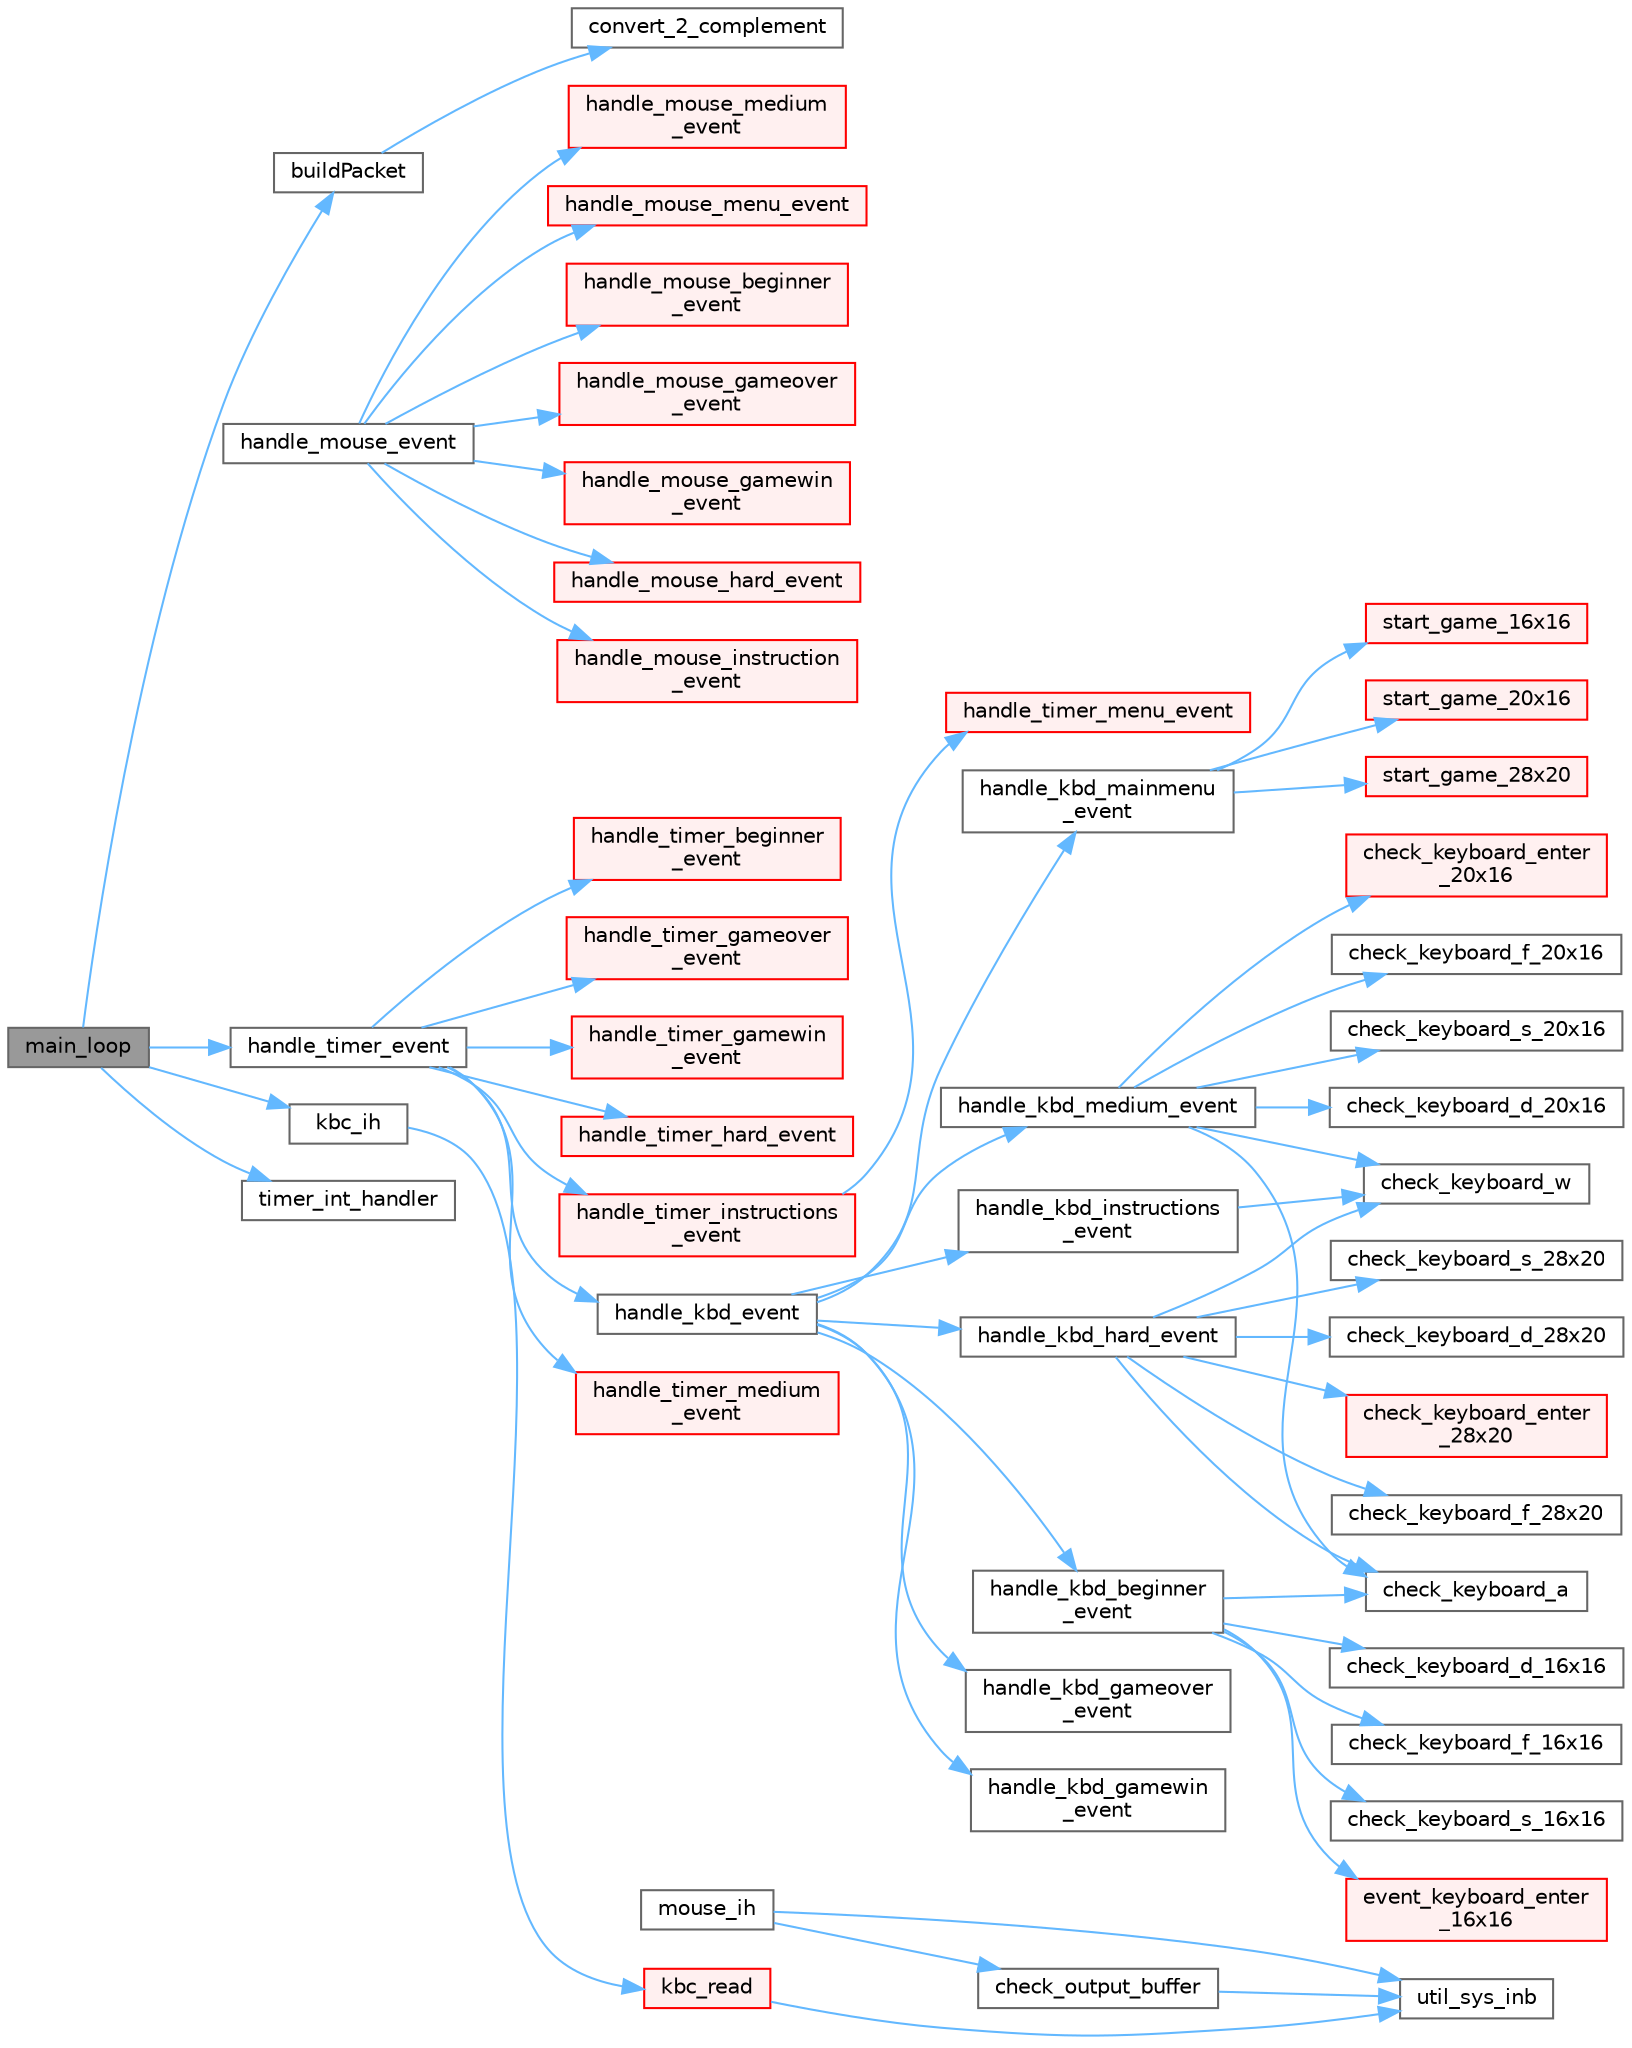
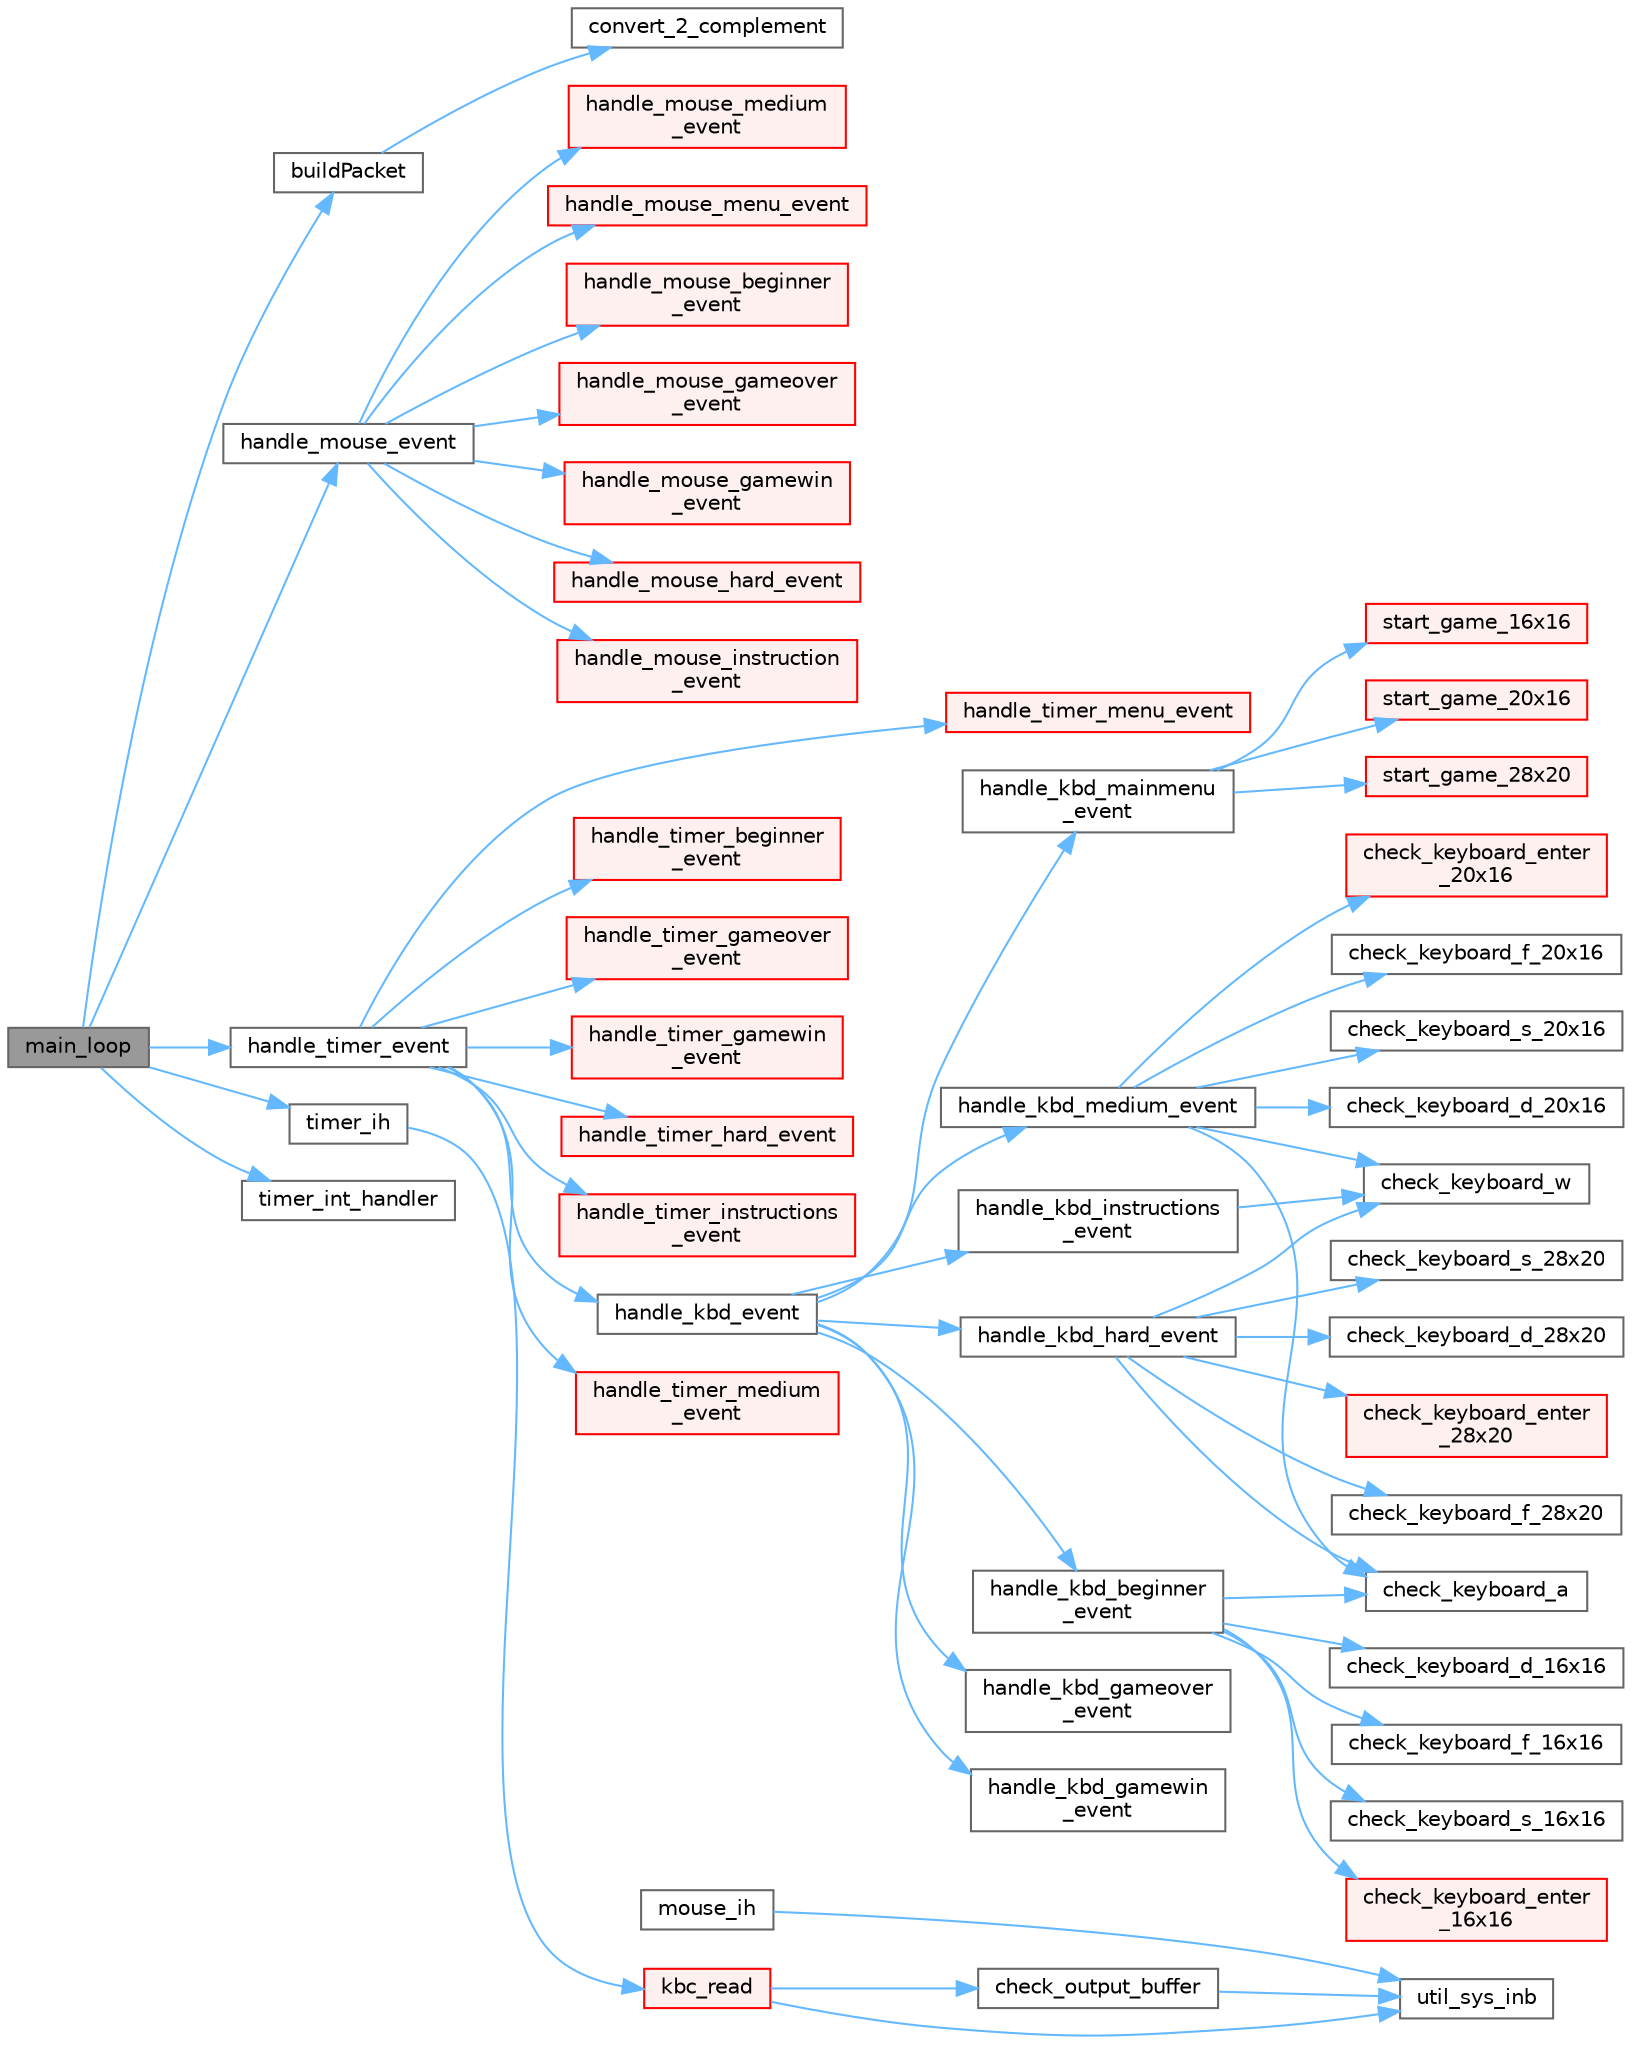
  digraph {
    rankdir=LR
    node [color=grey40 fillcolor=white fontname=Helvetica fontsize=10 shape=box style=filled]
    edge [color=steelblue1 fontname=Helvetica fontsize=10 labelfontname=Helvetica labelfontsize=10 style=solid]
    n1 [color=gray40 fillcolor=grey60 fontcolor=black height=0.2 label=main_loop width=0.4]
    n2 [height=0.2 label=buildPacket width=0.4]
    n3 [height=0.2 label=handle_mouse_event width=0.4]
    n4 [height=0.2 label=handle_timer_event width=0.4]
-   n5 [height=0.2 label=kbc_ih width=0.4]
+   n5 [height=0.2 label=timer_ih width=0.4]
    n6 [height=0.2 label=timer_int_handler width=0.4]
    n7 [height=0.2 label=convert_2_complement width=0.4]
    n8 [height=0.2 label=handle_kbd_event width=0.4]
    n9 [height=0.2 label="handle_kbd_beginner\l_event" width=0.4]
    n10 [height=0.2 label="handle_kbd_gameover\l_event" width=0.4]
    n11 [height=0.2 label="handle_kbd_gamewin\l_event" width=0.4]
    n12 [height=0.2 label=handle_kbd_hard_event width=0.4]
    n13 [height=0.2 label="handle_kbd_instructions\l_event" width=0.4]
    n14 [height=0.2 label="handle_kbd_mainmenu\l_event" width=0.4]
    n15 [height=0.2 label=handle_kbd_medium_event width=0.4]
    n16 [color=red fillcolor="#FFF0F0" height=0.2 label="handle_mouse_beginner\l_event" width=0.4]
    n17 [color=red fillcolor="#FFF0F0" height=0.2 label="handle_mouse_gameover\l_event" width=0.4]
    n18 [color=red fillcolor="#FFF0F0" height=0.2 label="handle_mouse_gamewin\l_event" width=0.4]
    n19 [color=red fillcolor="#FFF0F0" height=0.2 label=handle_mouse_hard_event width=0.4]
    n20 [color=red fillcolor="#FFF0F0" height=0.2 label="handle_mouse_instruction\l_event" width=0.4]
    n21 [color=red fillcolor="#FFF0F0" height=0.2 label="handle_mouse_medium\l_event" width=0.4]
    n22 [color=red fillcolor="#FFF0F0" height=0.2 label=handle_mouse_menu_event width=0.4]
    n23 [color=red fillcolor="#FFF0F0" height=0.2 label="handle_timer_beginner\l_event" width=0.4]
    n24 [color=red fillcolor="#FFF0F0" height=0.2 label="handle_timer_gameover\l_event" width=0.4]
    n25 [color=red fillcolor="#FFF0F0" height=0.2 label="handle_timer_gamewin\l_event" width=0.4]
    n26 [color=red fillcolor="#FFF0F0" height=0.2 label=handle_timer_hard_event width=0.4]
    n27 [color=red fillcolor="#FFF0F0" height=0.2 label="handle_timer_instructions\l_event" width=0.4]
    n28 [color=red fillcolor="#FFF0F0" height=0.2 label="handle_timer_medium\l_event" width=0.4]
    n29 [color=red fillcolor="#FFF0F0" height=0.2 label=handle_timer_menu_event width=0.4]
    n30 [color=red fillcolor="#FFF0F0" height=0.2 label=kbc_read width=0.4]
    n31 [height=0.2 label=mouse_ih width=0.4]
    n32 [height=0.2 label=util_sys_inb width=0.4]
    n33 [height=0.2 label=check_output_buffer width=0.4]
    n34 [height=0.2 label=check_keyboard_a width=0.4]
    n35 [height=0.2 label=check_keyboard_d_16x16 width=0.4]
-   n36 [color=red fillcolor="#FFF0F0" height=0.2 label="event_keyboard_enter\l_16x16" width=0.4]
+   n36 [color=red fillcolor="#FFF0F0" height=0.2 label="check_keyboard_enter\l_16x16" width=0.4]
    n37 [height=0.2 label=check_keyboard_f_16x16 width=0.4]
    n38 [height=0.2 label=check_keyboard_s_16x16 width=0.4]
    n39 [height=0.2 label=check_keyboard_w width=0.4]
    n40 [height=0.2 label=check_keyboard_d_28x20 width=0.4]
    n41 [color=red fillcolor="#FFF0F0" height=0.2 label="check_keyboard_enter\l_28x20" width=0.4]
    n42 [height=0.2 label=check_keyboard_f_28x20 width=0.4]
    n43 [height=0.2 label=check_keyboard_s_28x20 width=0.4]
    n44 [color=red fillcolor="#FFF0F0" height=0.2 label=start_game_16x16 width=0.4]
    n45 [color=red fillcolor="#FFF0F0" height=0.2 label=start_game_20x16 width=0.4]
    n46 [color=red fillcolor="#FFF0F0" height=0.2 label=start_game_28x20 width=0.4]
    n47 [height=0.2 label=check_keyboard_d_20x16 width=0.4]
    n48 [color=red fillcolor="#FFF0F0" height=0.2 label="check_keyboard_enter\l_20x16" width=0.4]
    n49 [height=0.2 label=check_keyboard_f_20x16 width=0.4]
    n50 [height=0.2 label=check_keyboard_s_20x16 width=0.4]
    n1 -> n2
+   n1 -> n3
    n1 -> n4
    n1 -> n5
    n1 -> n6
    n2 -> n7
    n3 -> n16
    n3 -> n17
    n3 -> n18
    n3 -> n19
    n3 -> n20
    n3 -> n21
    n3 -> n22
    n4 -> n8
    n4 -> n23
    n4 -> n24
    n4 -> n25
    n4 -> n26
    n4 -> n27
    n4 -> n28
-   n27 -> n29
+   n4 -> n29
    n5 -> n30
    n8 -> n9
    n8 -> n10
    n8 -> n11
    n8 -> n12
    n8 -> n13
    n8 -> n14
    n8 -> n15
    n9 -> n34
    n9 -> n35
    n9 -> n36
    n9 -> n37
    n9 -> n38
    n12 -> n34
    n12 -> n39
    n12 -> n40
    n12 -> n41
    n12 -> n42
    n12 -> n43
    n13 -> n39
    n14 -> n44
    n14 -> n45
    n14 -> n46
    n15 -> n34
    n15 -> n39
    n15 -> n47
    n15 -> n48
    n15 -> n49
    n15 -> n50
    n30 -> n32
    n31 -> n32
-   n31 -> n33
+   n30 -> n33
    n33 -> n32
  }
